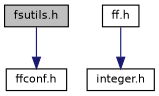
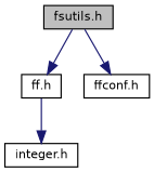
  digraph {
    node [color=black fillcolor=white fontname=Helvetica fontsize=10 shape=record style=filled]
    edge [color=midnightblue fontname=Helvetica fontsize=10 labelfontname=Helvetica labelfontsize=10 style=solid]
    n1 [fillcolor=grey75 fontcolor=black height=0.2 label="fsutils.h" width=0.4]
    n2 [height=0.2 label="ff.h" width=0.4]
    n3 [height=0.2 label="ffconf.h" width=0.4]
    n4 [height=0.2 label="integer.h" width=0.4]
+   n1 -> n2
    n1 -> n3
    n2 -> n4
  }
